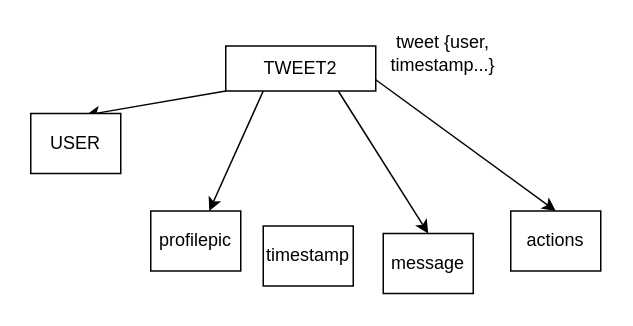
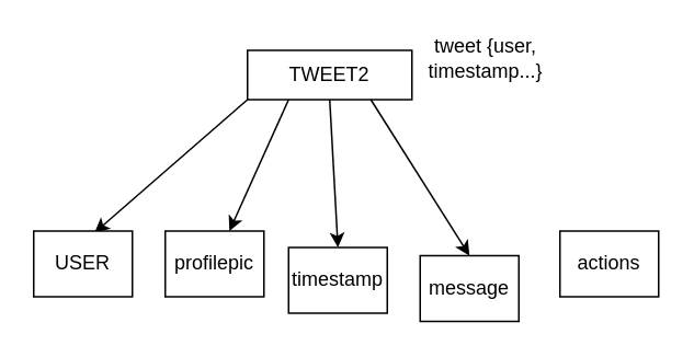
  <mxCell id="0" />
  <mxCell id="1" parent="0" />
  <mxCell id="2" style="edgeStyle=none;html=1;exitX=0;exitY=1;exitDx=0;exitDy=0;entryX=0.617;entryY=0.025;entryDx=0;entryDy=0;entryPerimeter=0;" edge="1" parent="1" source="7" target="8"><mxGeometry relative="1" as="geometry" /></mxCell>
+ <mxCell id="3" style="edgeStyle=none;html=1;exitX=0.5;exitY=1;exitDx=0;exitDy=0;entryX=0.5;entryY=0;entryDx=0;entryDy=0;" edge="1" parent="1" source="7" target="10"><mxGeometry relative="1" as="geometry" /></mxCell>
  <mxCell id="4" style="edgeStyle=none;html=1;exitX=0.75;exitY=1;exitDx=0;exitDy=0;entryX=0.5;entryY=0;entryDx=0;entryDy=0;" edge="1" parent="1" source="7" target="11"><mxGeometry relative="1" as="geometry" /></mxCell>
- <mxCell id="5" style="edgeStyle=none;html=1;exitX=1;exitY=0.75;exitDx=0;exitDy=0;entryX=0.5;entryY=0;entryDx=0;entryDy=0;" edge="1" parent="1" source="7" target="12"><mxGeometry relative="1" as="geometry" /></mxCell>
  <mxCell id="6" style="edgeStyle=none;html=1;exitX=0.25;exitY=1;exitDx=0;exitDy=0;" edge="1" parent="1" source="7" target="9"><mxGeometry relative="1" as="geometry" /></mxCell>
  <mxCell id="7" value="TWEET2" style="rounded=0;whiteSpace=wrap;html=1;" vertex="1" parent="1"><mxGeometry x="150" y="30" width="100" height="30" as="geometry" /></mxCell>
- <mxCell id="8" value="USER" style="rounded=0;whiteSpace=wrap;html=1;" vertex="1" parent="1"><mxGeometry x="20" y="75" width="60" height="40" as="geometry" /></mxCell>
+ <mxCell id="8" value="USER" style="rounded=0;whiteSpace=wrap;html=1;" vertex="1" parent="1"><mxGeometry x="20" y="140" width="60" height="40" as="geometry" /></mxCell>
  <mxCell id="9" value="profilepic" style="rounded=0;whiteSpace=wrap;html=1;" vertex="1" parent="1"><mxGeometry x="100" y="140" width="60" height="40" as="geometry" /></mxCell>
  <mxCell id="10" value="timestamp" style="rounded=0;whiteSpace=wrap;html=1;" vertex="1" parent="1"><mxGeometry x="175" y="150" width="60" height="40" as="geometry" /></mxCell>
  <mxCell id="11" value="message" style="rounded=0;whiteSpace=wrap;html=1;" vertex="1" parent="1"><mxGeometry x="255" y="155" width="60" height="40" as="geometry" /></mxCell>
  <mxCell id="12" value="actions" style="rounded=0;whiteSpace=wrap;html=1;" vertex="1" parent="1"><mxGeometry x="340" y="140" width="60" height="40" as="geometry" /></mxCell>
  <mxCell id="13" value="tweet {user, timestamp...}" style="text;html=1;strokeColor=none;fillColor=none;align=center;verticalAlign=middle;whiteSpace=wrap;rounded=0;" vertex="1" parent="1"><mxGeometry x="265" y="20" width="60" height="30" as="geometry" /></mxCell>
